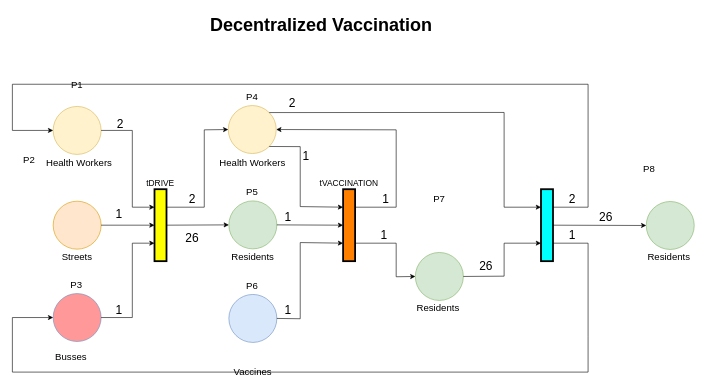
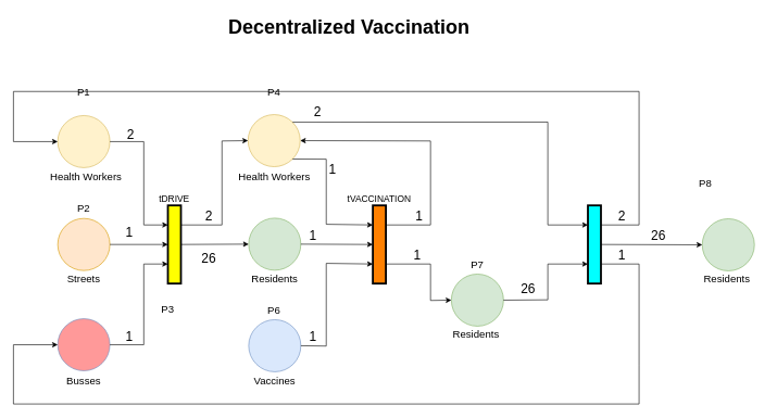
  <mxCell id="0" />
  <mxCell id="1" parent="0" />
  <mxCell id="2" value="" style="ellipse;whiteSpace=wrap;html=1;aspect=fixed;fontSize=22;fillColor=#ffe6cc;strokeColor=#d79b00;" parent="1" vertex="1"><mxGeometry x="88" y="335" width="80" height="80" as="geometry" /></mxCell>
  <mxCell id="3" value="" style="ellipse;whiteSpace=wrap;html=1;aspect=fixed;fontSize=22;fillColor=#fff2cc;strokeColor=#d6b656;" parent="1" vertex="1"><mxGeometry x="88" y="177" width="80" height="80" as="geometry" /></mxCell>
  <mxCell id="4" value="" style="rounded=0;whiteSpace=wrap;html=1;fillColor=#FF8000;strokeColor=#000000;strokeWidth=3;" parent="1" vertex="1"><mxGeometry x="571.5" y="315" width="20" height="120" as="geometry" /></mxCell>
  <mxCell id="5" value="" style="ellipse;whiteSpace=wrap;html=1;aspect=fixed;fontSize=22;fillColor=#dae8fc;strokeColor=#6c8ebf;" parent="1" vertex="1"><mxGeometry x="381" y="490.5" width="80" height="80" as="geometry" /></mxCell>
  <mxCell id="6" value="" style="ellipse;whiteSpace=wrap;html=1;aspect=fixed;fillColor=#d5e8d4;strokeColor=#82b366;" parent="1" vertex="1"><mxGeometry x="381" y="334.5" width="80" height="80" as="geometry" /></mxCell>
  <mxCell id="7" value="" style="ellipse;whiteSpace=wrap;html=1;aspect=fixed;fillColor=#fff2cc;strokeColor=#d6b656;" parent="1" vertex="1"><mxGeometry x="380" y="175.5" width="80" height="80" as="geometry" /></mxCell>
  <mxCell id="8" value="" style="ellipse;whiteSpace=wrap;html=1;aspect=fixed;fillColor=#d5e8d4;strokeColor=#82b366;" parent="1" vertex="1"><mxGeometry x="692" y="420.5" width="80" height="80" as="geometry" /></mxCell>
- <mxCell id="9" value="Vaccines" style="text;html=1;strokeColor=none;fillColor=none;align=center;verticalAlign=middle;whiteSpace=wrap;rounded=0;fontSize=16;" parent="1" vertex="1"><mxGeometry x="383" y="606.5" width="76" height="25" as="geometry" /></mxCell>
- <mxCell id="10" value="P2" style="text;html=1;strokeColor=none;fillColor=none;align=center;verticalAlign=middle;whiteSpace=wrap;rounded=0;labelBorderColor=none;fontSize=16;" parent="1" vertex="1"><mxGeometry x="33" y="250" width="30" height="30" as="geometry" /></mxCell>
+ <mxCell id="9" value="Vaccines" style="text;html=1;strokeColor=none;fillColor=none;align=center;verticalAlign=middle;whiteSpace=wrap;rounded=0;fontSize=16;" parent="1" vertex="1"><mxGeometry x="383" y="571.5" width="76" height="25" as="geometry" /></mxCell>
+ <mxCell id="10" value="P2" style="text;html=1;strokeColor=none;fillColor=none;align=center;verticalAlign=middle;whiteSpace=wrap;rounded=0;labelBorderColor=none;fontSize=16;" parent="1" vertex="1"><mxGeometry x="113" y="305" width="30" height="30" as="geometry" /></mxCell>
  <mxCell id="11" value="P1" style="text;html=1;strokeColor=none;fillColor=none;align=center;verticalAlign=middle;whiteSpace=wrap;rounded=0;labelBorderColor=none;fontSize=16;" parent="1" vertex="1"><mxGeometry x="113" y="125" width="30" height="30" as="geometry" /></mxCell>
  <mxCell id="12" value="P6" style="text;html=1;strokeColor=none;fillColor=none;align=center;verticalAlign=middle;whiteSpace=wrap;rounded=0;labelBorderColor=none;fontSize=16;" parent="1" vertex="1"><mxGeometry x="405" y="460.5" width="30" height="30" as="geometry" /></mxCell>
- <mxCell id="13" value="P5" style="text;html=1;strokeColor=none;fillColor=none;align=center;verticalAlign=middle;whiteSpace=wrap;rounded=0;labelBorderColor=none;fontSize=16;" parent="1" vertex="1"><mxGeometry x="405" y="304.5" width="30" height="30" as="geometry" /></mxCell>
- <mxCell id="14" value="P4" style="text;html=1;strokeColor=none;fillColor=none;align=center;verticalAlign=middle;whiteSpace=wrap;rounded=0;labelBorderColor=none;fontSize=16;" parent="1" vertex="1"><mxGeometry x="405" y="145.5" width="30" height="30" as="geometry" /></mxCell>
- <mxCell id="15" value="P7" style="text;html=1;strokeColor=none;fillColor=none;align=center;verticalAlign=middle;whiteSpace=wrap;rounded=0;labelBorderColor=none;fontSize=16;" parent="1" vertex="1"><mxGeometry x="717" y="315.5" width="30" height="30" as="geometry" /></mxCell>
+ <mxCell id="14" value="P4" style="text;html=1;strokeColor=none;fillColor=none;align=center;verticalAlign=middle;whiteSpace=wrap;rounded=0;labelBorderColor=none;fontSize=16;" parent="1" vertex="1"><mxGeometry x="405" y="125.5" width="30" height="30" as="geometry" /></mxCell>
+ <mxCell id="15" value="P7" style="text;html=1;strokeColor=none;fillColor=none;align=center;verticalAlign=middle;whiteSpace=wrap;rounded=0;labelBorderColor=none;fontSize=16;" parent="1" vertex="1"><mxGeometry x="717" y="390.5" width="30" height="30" as="geometry" /></mxCell>
  <mxCell id="16" value="tDRIVE" style="text;html=1;strokeColor=none;fillColor=none;align=center;verticalAlign=middle;whiteSpace=wrap;rounded=0;labelBorderColor=none;fontSize=14;" parent="1" vertex="1"><mxGeometry x="237" y="295" width="60" height="20" as="geometry" /></mxCell>
  <mxCell id="17" value="tVACCINATION" style="text;html=1;strokeColor=none;fillColor=none;align=center;verticalAlign=middle;whiteSpace=wrap;rounded=0;labelBorderColor=none;fontSize=14;" parent="1" vertex="1"><mxGeometry x="530" y="295" width="103" height="20" as="geometry" /></mxCell>
  <mxCell id="18" value="&lt;b&gt;&lt;font style=&quot;font-size: 30px&quot;&gt;Decentralized Vaccination&lt;/font&gt;&lt;/b&gt;" style="text;html=1;strokeColor=none;fillColor=none;align=center;verticalAlign=middle;whiteSpace=wrap;rounded=0;labelBorderColor=none;fontSize=16;" parent="1" vertex="1"><mxGeometry x="295" y="20" width="480" height="40" as="geometry" /></mxCell>
  <mxCell id="19" value="" style="rounded=0;whiteSpace=wrap;html=1;fillColor=#FFFF00;strokeColor=#000000;labelBorderColor=none;strokeWidth=3;" parent="1" vertex="1"><mxGeometry x="257" y="315" width="20" height="120" as="geometry" /></mxCell>
  <mxCell id="20" value="" style="ellipse;whiteSpace=wrap;html=1;aspect=fixed;fontSize=22;fillColor=#FF9999;strokeColor=#6c8ebf;" vertex="1" parent="1"><mxGeometry x="88" y="489" width="80" height="80" as="geometry" /></mxCell>
- <mxCell id="21" value="Busses" style="text;html=1;strokeColor=none;fillColor=none;align=center;verticalAlign=middle;whiteSpace=wrap;rounded=0;fontSize=16;" vertex="1" parent="1"><mxGeometry x="58" y="579" width="120" height="30" as="geometry" /></mxCell>
- <mxCell id="22" value="P3" style="text;html=1;strokeColor=none;fillColor=none;align=center;verticalAlign=middle;whiteSpace=wrap;rounded=0;labelBorderColor=none;fontSize=16;" vertex="1" parent="1"><mxGeometry x="112" y="459" width="30" height="30" as="geometry" /></mxCell>
+ <mxCell id="21" value="Busses" style="text;html=1;strokeColor=none;fillColor=none;align=center;verticalAlign=middle;whiteSpace=wrap;rounded=0;fontSize=16;" vertex="1" parent="1"><mxGeometry x="68" y="569" width="120" height="30" as="geometry" /></mxCell>
+ <mxCell id="22" value="P3" style="text;html=1;strokeColor=none;fillColor=none;align=center;verticalAlign=middle;whiteSpace=wrap;rounded=0;labelBorderColor=none;fontSize=16;" vertex="1" parent="1"><mxGeometry x="242" y="459" width="30" height="30" as="geometry" /></mxCell>
  <mxCell id="23" value="" style="endArrow=classic;html=1;rounded=0;fontSize=14;exitX=1;exitY=0.5;exitDx=0;exitDy=0;entryX=0;entryY=0.25;entryDx=0;entryDy=0;" edge="1" parent="1" source="3" target="19"><mxGeometry width="50" height="50" relative="1" as="geometry"><mxPoint x="470" y="370" as="sourcePoint" /><mxPoint x="520" y="320" as="targetPoint" /><Array as="points"><mxPoint x="220" y="217" /><mxPoint x="220" y="345" /></Array></mxGeometry></mxCell>
  <mxCell id="24" value="" style="endArrow=classic;html=1;rounded=0;fontSize=14;exitX=1;exitY=0.5;exitDx=0;exitDy=0;entryX=0;entryY=0.5;entryDx=0;entryDy=0;" edge="1" parent="1" source="2" target="19"><mxGeometry width="50" height="50" relative="1" as="geometry"><mxPoint x="470" y="470" as="sourcePoint" /><mxPoint x="520" y="420" as="targetPoint" /></mxGeometry></mxCell>
  <mxCell id="25" value="" style="endArrow=classic;html=1;rounded=0;fontSize=14;entryX=0;entryY=0.75;entryDx=0;entryDy=0;exitX=1;exitY=0.5;exitDx=0;exitDy=0;" edge="1" parent="1" source="20" target="19"><mxGeometry width="50" height="50" relative="1" as="geometry"><mxPoint x="470" y="470" as="sourcePoint" /><mxPoint x="520" y="420" as="targetPoint" /><Array as="points"><mxPoint x="220" y="529" /><mxPoint x="220" y="405" /></Array></mxGeometry></mxCell>
  <mxCell id="26" value="" style="endArrow=classic;html=1;rounded=0;fontSize=14;exitX=1;exitY=0.25;exitDx=0;exitDy=0;entryX=0;entryY=0.5;entryDx=0;entryDy=0;" edge="1" parent="1" source="19" target="7"><mxGeometry width="50" height="50" relative="1" as="geometry"><mxPoint x="470" y="370" as="sourcePoint" /><mxPoint x="520" y="320" as="targetPoint" /><Array as="points"><mxPoint x="340" y="345" /><mxPoint x="340" y="216" /></Array></mxGeometry></mxCell>
  <mxCell id="27" value="" style="endArrow=classic;html=1;rounded=0;fontSize=14;exitX=1;exitY=0.5;exitDx=0;exitDy=0;entryX=0;entryY=0.5;entryDx=0;entryDy=0;" edge="1" parent="1" source="19" target="6"><mxGeometry width="50" height="50" relative="1" as="geometry"><mxPoint x="470" y="470" as="sourcePoint" /><mxPoint x="520" y="420" as="targetPoint" /></mxGeometry></mxCell>
  <mxCell id="28" value="Streets" style="text;html=1;strokeColor=none;fillColor=none;align=center;verticalAlign=middle;whiteSpace=wrap;rounded=0;fontSize=16;" vertex="1" parent="1"><mxGeometry x="90" y="414.5" width="76" height="25" as="geometry" /></mxCell>
  <mxCell id="29" value="Health Workers" style="text;html=1;strokeColor=none;fillColor=none;align=center;verticalAlign=middle;whiteSpace=wrap;rounded=0;fontSize=16;" vertex="1" parent="1"><mxGeometry x="73" y="257" width="117" height="25" as="geometry" /></mxCell>
  <mxCell id="30" value="Residents" style="text;html=1;strokeColor=none;fillColor=none;align=center;verticalAlign=middle;whiteSpace=wrap;rounded=0;fontSize=16;" vertex="1" parent="1"><mxGeometry x="366" y="415" width="110" height="25" as="geometry" /></mxCell>
  <mxCell id="31" value="" style="endArrow=classic;html=1;rounded=0;fontSize=14;exitX=1;exitY=0.5;exitDx=0;exitDy=0;entryX=0;entryY=0.75;entryDx=0;entryDy=0;" edge="1" parent="1" source="5" target="4"><mxGeometry width="50" height="50" relative="1" as="geometry"><mxPoint x="470" y="460" as="sourcePoint" /><mxPoint x="550" y="405" as="targetPoint" /><Array as="points"><mxPoint x="500" y="531" /><mxPoint x="500" y="404" /></Array></mxGeometry></mxCell>
  <mxCell id="32" value="" style="endArrow=classic;html=1;rounded=0;fontSize=14;exitX=1;exitY=0.5;exitDx=0;exitDy=0;entryX=0;entryY=0.5;entryDx=0;entryDy=0;" edge="1" parent="1" source="6" target="4"><mxGeometry width="50" height="50" relative="1" as="geometry"><mxPoint x="470" y="460" as="sourcePoint" /><mxPoint x="550" y="375" as="targetPoint" /></mxGeometry></mxCell>
  <mxCell id="33" value="" style="endArrow=classic;html=1;rounded=0;fontSize=14;exitX=1;exitY=1;exitDx=0;exitDy=0;entryX=0;entryY=0.25;entryDx=0;entryDy=0;" edge="1" parent="1" source="7" target="4"><mxGeometry width="50" height="50" relative="1" as="geometry"><mxPoint x="470" y="460" as="sourcePoint" /><mxPoint x="550" y="345" as="targetPoint" /><Array as="points"><mxPoint x="500" y="244" /><mxPoint x="500" y="344" /></Array></mxGeometry></mxCell>
  <mxCell id="34" value="Health Workers" style="text;html=1;strokeColor=none;fillColor=none;align=center;verticalAlign=middle;whiteSpace=wrap;rounded=0;fontSize=16;" vertex="1" parent="1"><mxGeometry x="361.5" y="257" width="117" height="25" as="geometry" /></mxCell>
  <mxCell id="35" value="2" style="text;html=1;strokeColor=none;fillColor=none;align=center;verticalAlign=middle;whiteSpace=wrap;rounded=0;fontSize=20;" vertex="1" parent="1"><mxGeometry x="190" y="190" width="20" height="30" as="geometry" /></mxCell>
  <mxCell id="36" value="1" style="text;html=1;strokeColor=none;fillColor=none;align=center;verticalAlign=middle;whiteSpace=wrap;rounded=0;fontSize=20;" vertex="1" parent="1"><mxGeometry x="188" y="340" width="20" height="30" as="geometry" /></mxCell>
  <mxCell id="37" value="1" style="text;html=1;strokeColor=none;fillColor=none;align=center;verticalAlign=middle;whiteSpace=wrap;rounded=0;fontSize=20;" vertex="1" parent="1"><mxGeometry x="188" y="500" width="20" height="30" as="geometry" /></mxCell>
  <mxCell id="38" value="26" style="text;html=1;strokeColor=none;fillColor=none;align=center;verticalAlign=middle;whiteSpace=wrap;rounded=0;fontSize=20;" vertex="1" parent="1"><mxGeometry x="310" y="380" width="20" height="30" as="geometry" /></mxCell>
  <mxCell id="39" value="2" style="text;html=1;strokeColor=none;fillColor=none;align=center;verticalAlign=middle;whiteSpace=wrap;rounded=0;fontSize=20;" vertex="1" parent="1"><mxGeometry x="310" y="315" width="20" height="30" as="geometry" /></mxCell>
  <mxCell id="40" value="1" style="text;html=1;strokeColor=none;fillColor=none;align=center;verticalAlign=middle;whiteSpace=wrap;rounded=0;fontSize=20;" vertex="1" parent="1"><mxGeometry x="500" y="244" width="20" height="30" as="geometry" /></mxCell>
  <mxCell id="41" value="1" style="text;html=1;strokeColor=none;fillColor=none;align=center;verticalAlign=middle;whiteSpace=wrap;rounded=0;fontSize=20;" vertex="1" parent="1"><mxGeometry x="470" y="345" width="20" height="30" as="geometry" /></mxCell>
  <mxCell id="42" value="1" style="text;html=1;strokeColor=none;fillColor=none;align=center;verticalAlign=middle;whiteSpace=wrap;rounded=0;fontSize=20;" vertex="1" parent="1"><mxGeometry x="470" y="500" width="20" height="30" as="geometry" /></mxCell>
  <mxCell id="43" value="" style="rounded=0;whiteSpace=wrap;html=1;fillColor=#00FFFF;strokeColor=#000000;strokeWidth=3;" vertex="1" parent="1"><mxGeometry x="901.5" y="315" width="20" height="120" as="geometry" /></mxCell>
  <mxCell id="44" value="" style="endArrow=classic;html=1;rounded=0;fontSize=20;entryX=0;entryY=0.5;entryDx=0;entryDy=0;exitX=1;exitY=0.75;exitDx=0;exitDy=0;" edge="1" parent="1" source="4" target="8"><mxGeometry width="50" height="50" relative="1" as="geometry"><mxPoint x="640" y="370" as="sourcePoint" /><mxPoint x="600" y="290" as="targetPoint" /><Array as="points"><mxPoint x="660" y="405" /><mxPoint x="660" y="461" /></Array></mxGeometry></mxCell>
  <mxCell id="45" value="" style="endArrow=classic;html=1;rounded=0;fontSize=20;entryX=1;entryY=0.5;entryDx=0;entryDy=0;exitX=1;exitY=0.25;exitDx=0;exitDy=0;" edge="1" parent="1" source="4" target="7"><mxGeometry width="50" height="50" relative="1" as="geometry"><mxPoint x="920" y="307" as="sourcePoint" /><mxPoint x="600" y="400" as="targetPoint" /><Array as="points"><mxPoint x="660" y="345" /><mxPoint x="660" y="216" /></Array></mxGeometry></mxCell>
  <mxCell id="46" value="" style="endArrow=classic;html=1;rounded=0;fontSize=20;exitX=1;exitY=0;exitDx=0;exitDy=0;entryX=0;entryY=0.25;entryDx=0;entryDy=0;" edge="1" parent="1" source="7" target="43"><mxGeometry width="50" height="50" relative="1" as="geometry"><mxPoint x="550" y="450" as="sourcePoint" /><mxPoint x="600" y="400" as="targetPoint" /><Array as="points"><mxPoint x="840" y="187" /><mxPoint x="840" y="345" /></Array></mxGeometry></mxCell>
  <mxCell id="47" value="2" style="text;html=1;strokeColor=none;fillColor=none;align=center;verticalAlign=middle;whiteSpace=wrap;rounded=0;fontSize=20;" vertex="1" parent="1"><mxGeometry x="477" y="155" width="20" height="30" as="geometry" /></mxCell>
  <mxCell id="48" value="Residents" style="text;html=1;strokeColor=none;fillColor=none;align=center;verticalAlign=middle;whiteSpace=wrap;rounded=0;fontSize=16;" vertex="1" parent="1"><mxGeometry x="675" y="500" width="110" height="25" as="geometry" /></mxCell>
  <mxCell id="49" value="" style="endArrow=classic;html=1;rounded=0;fontSize=20;entryX=0;entryY=0.75;entryDx=0;entryDy=0;exitX=1;exitY=0.5;exitDx=0;exitDy=0;" edge="1" parent="1" source="8" target="43"><mxGeometry width="50" height="50" relative="1" as="geometry"><mxPoint x="550" y="450" as="sourcePoint" /><mxPoint x="600" y="400" as="targetPoint" /><Array as="points"><mxPoint x="840" y="460" /><mxPoint x="840" y="405" /></Array></mxGeometry></mxCell>
  <mxCell id="50" value="26" style="text;html=1;strokeColor=none;fillColor=none;align=center;verticalAlign=middle;whiteSpace=wrap;rounded=0;fontSize=20;" vertex="1" parent="1"><mxGeometry x="800" y="427" width="20" height="30" as="geometry" /></mxCell>
  <mxCell id="51" value="1" style="text;html=1;strokeColor=none;fillColor=none;align=center;verticalAlign=middle;whiteSpace=wrap;rounded=0;fontSize=20;" vertex="1" parent="1"><mxGeometry x="633" y="315" width="20" height="30" as="geometry" /></mxCell>
  <mxCell id="52" value="" style="endArrow=classic;html=1;rounded=0;fontSize=20;entryX=0;entryY=0.5;entryDx=0;entryDy=0;exitX=1;exitY=0.75;exitDx=0;exitDy=0;" edge="1" parent="1" source="43" target="20"><mxGeometry width="50" height="50" relative="1" as="geometry"><mxPoint x="550" y="450" as="sourcePoint" /><mxPoint x="600" y="400" as="targetPoint" /><Array as="points"><mxPoint x="980" y="405" /><mxPoint x="980" y="560" /><mxPoint x="980" y="620" /><mxPoint x="20" y="620" /><mxPoint x="20" y="529" /></Array></mxGeometry></mxCell>
  <mxCell id="53" value="26" style="text;html=1;strokeColor=none;fillColor=none;align=center;verticalAlign=middle;whiteSpace=wrap;rounded=0;fontSize=20;" vertex="1" parent="1"><mxGeometry x="1000" y="345" width="20" height="30" as="geometry" /></mxCell>
  <mxCell id="54" value="" style="endArrow=classic;html=1;rounded=0;fontSize=20;entryX=0;entryY=0.5;entryDx=0;entryDy=0;exitX=1;exitY=0.25;exitDx=0;exitDy=0;" edge="1" parent="1" source="43" target="3"><mxGeometry width="50" height="50" relative="1" as="geometry"><mxPoint x="550" y="450" as="sourcePoint" /><mxPoint x="600" y="400" as="targetPoint" /><Array as="points"><mxPoint x="980" y="345" /><mxPoint x="980" y="140" /><mxPoint x="20" y="140" /><mxPoint x="20" y="217" /></Array></mxGeometry></mxCell>
  <mxCell id="55" value="1" style="text;html=1;strokeColor=none;fillColor=none;align=center;verticalAlign=middle;whiteSpace=wrap;rounded=0;fontSize=20;" vertex="1" parent="1"><mxGeometry x="630" y="375" width="20" height="30" as="geometry" /></mxCell>
  <mxCell id="56" value="2" style="text;html=1;strokeColor=none;fillColor=none;align=center;verticalAlign=middle;whiteSpace=wrap;rounded=0;fontSize=20;" vertex="1" parent="1"><mxGeometry x="944" y="315" width="20" height="30" as="geometry" /></mxCell>
  <mxCell id="57" value="" style="ellipse;whiteSpace=wrap;html=1;aspect=fixed;fillColor=#d5e8d4;strokeColor=#82b366;" vertex="1" parent="1"><mxGeometry x="1077" y="335.5" width="80" height="80" as="geometry" /></mxCell>
  <mxCell id="58" value="P8" style="text;html=1;strokeColor=none;fillColor=none;align=center;verticalAlign=middle;whiteSpace=wrap;rounded=0;labelBorderColor=none;fontSize=16;" vertex="1" parent="1"><mxGeometry x="1067" y="265.5" width="30" height="30" as="geometry" /></mxCell>
  <mxCell id="59" value="Residents" style="text;html=1;strokeColor=none;fillColor=none;align=center;verticalAlign=middle;whiteSpace=wrap;rounded=0;fontSize=16;" vertex="1" parent="1"><mxGeometry x="1060" y="415" width="110" height="25" as="geometry" /></mxCell>
  <mxCell id="60" value="" style="endArrow=classic;html=1;rounded=0;fontSize=20;exitX=1;exitY=0.5;exitDx=0;exitDy=0;entryX=0;entryY=0.5;entryDx=0;entryDy=0;" edge="1" parent="1" source="43" target="57"><mxGeometry width="50" height="50" relative="1" as="geometry"><mxPoint x="390" y="420" as="sourcePoint" /><mxPoint x="440" y="370" as="targetPoint" /></mxGeometry></mxCell>
  <mxCell id="61" value="1" style="text;html=1;strokeColor=none;fillColor=none;align=center;verticalAlign=middle;whiteSpace=wrap;rounded=0;fontSize=20;" vertex="1" parent="1"><mxGeometry x="944" y="375" width="20" height="30" as="geometry" /></mxCell>
